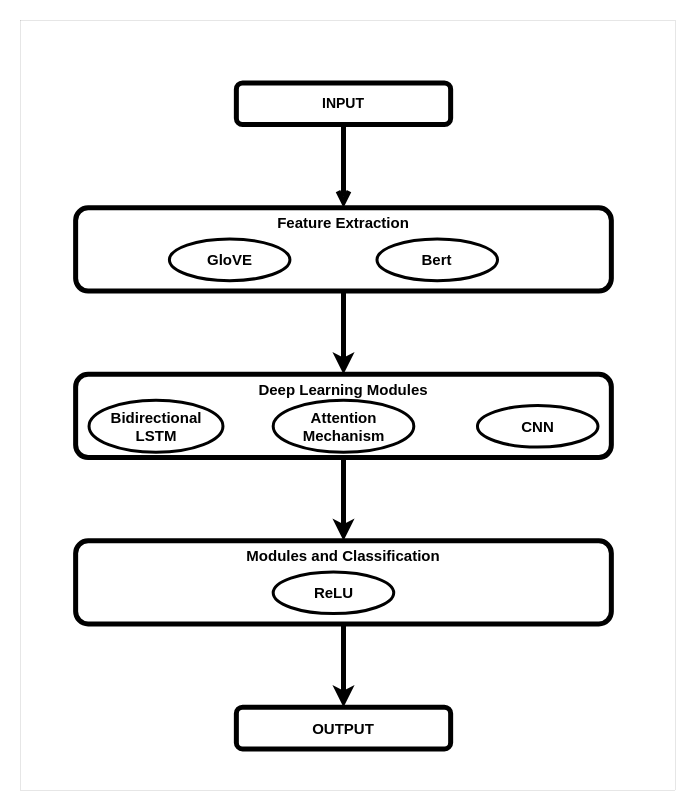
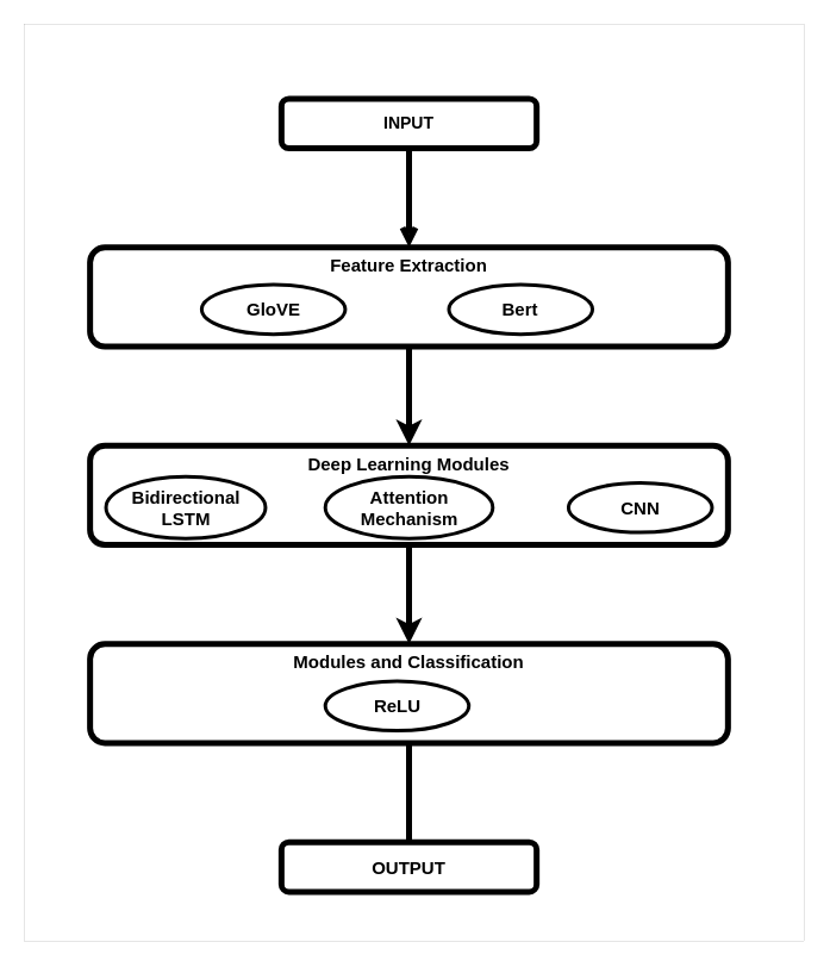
  <mxCell id="0" />
  <mxCell id="1" parent="0" />
  <mxCell id="2" value="" style="group" vertex="1" connectable="0" parent="1"><mxGeometry x="20" y="20" width="655" height="770" as="geometry" /></mxCell>
  <mxCell id="3" value="" style="rounded=0;whiteSpace=wrap;html=1;container=0;strokeWidth=0;" vertex="1" parent="2"><mxGeometry width="655" height="770" as="geometry" /></mxCell>
  <mxCell id="4" style="edgeStyle=orthogonalEdgeStyle;rounded=0;orthogonalLoop=1;jettySize=auto;html=1;exitX=0.5;exitY=1;exitDx=0;exitDy=0;strokeWidth=5;" edge="1" parent="2" source="5" target="9"><mxGeometry relative="1" as="geometry" /></mxCell>
  <mxCell id="5" value="&lt;font&gt;&lt;span&gt;Feature Extraction&lt;/span&gt;&lt;/font&gt;" style="rounded=1;whiteSpace=wrap;html=1;strokeWidth=5;verticalAlign=top;fontSize=15;fontStyle=1;container=0;" vertex="1" parent="2"><mxGeometry x="55.143" y="187.297" width="535.714" height="83.243" as="geometry" /></mxCell>
  <mxCell id="6" style="edgeStyle=orthogonalEdgeStyle;rounded=0;orthogonalLoop=1;jettySize=auto;html=1;exitX=0.5;exitY=1;exitDx=0;exitDy=0;entryX=0.5;entryY=0;entryDx=0;entryDy=0;strokeWidth=5;endArrow=open;" edge="1" parent="2" source="7" target="5"><mxGeometry relative="1" as="geometry" /></mxCell>
  <mxCell id="7" value="&lt;b&gt;&lt;font style=&quot;font-size: 14px;&quot;&gt;INPUT&lt;/font&gt;&lt;/b&gt;" style="rounded=1;whiteSpace=wrap;html=1;strokeWidth=5;container=0;" vertex="1" parent="2"><mxGeometry x="215.857" y="62.432" width="214.286" height="41.622" as="geometry" /></mxCell>
  <mxCell id="8" style="edgeStyle=orthogonalEdgeStyle;rounded=0;orthogonalLoop=1;jettySize=auto;html=1;exitX=0.5;exitY=1;exitDx=0;exitDy=0;entryX=0.5;entryY=0;entryDx=0;entryDy=0;strokeWidth=5;" edge="1" parent="2" source="9" target="11"><mxGeometry relative="1" as="geometry" /></mxCell>
  <mxCell id="9" value="Deep Learning Modules" style="rounded=1;whiteSpace=wrap;html=1;strokeWidth=5;verticalAlign=top;fontSize=15;fontStyle=1;container=0;" vertex="1" parent="2"><mxGeometry x="55.143" y="353.784" width="535.714" height="83.243" as="geometry" /></mxCell>
- <mxCell id="10" style="edgeStyle=orthogonalEdgeStyle;rounded=0;orthogonalLoop=1;jettySize=auto;html=1;exitX=0.5;exitY=1;exitDx=0;exitDy=0;entryX=0.5;entryY=0;entryDx=0;entryDy=0;strokeWidth=5;" edge="1" parent="2" source="11" target="12"><mxGeometry relative="1" as="geometry" /></mxCell>
+ <mxCell id="10" style="edgeStyle=orthogonalEdgeStyle;rounded=0;orthogonalLoop=1;jettySize=auto;html=1;exitX=0.5;exitY=1;exitDx=0;exitDy=0;entryX=0.5;entryY=0;entryDx=0;entryDy=0;strokeWidth=5;endArrow=none;" edge="1" parent="2" source="11" target="12"><mxGeometry relative="1" as="geometry" /></mxCell>
  <mxCell id="11" value="Modules and Classification" style="rounded=1;whiteSpace=wrap;html=1;strokeWidth=5;verticalAlign=top;fontSize=15;fontStyle=1;container=0;" vertex="1" parent="2"><mxGeometry x="55.143" y="520.27" width="535.714" height="83.243" as="geometry" /></mxCell>
  <mxCell id="12" value="&lt;b&gt;&lt;font style=&quot;font-size: 15px;&quot;&gt;OUTPUT&lt;/font&gt;&lt;/b&gt;" style="rounded=1;whiteSpace=wrap;html=1;strokeWidth=5;container=0;" vertex="1" parent="2"><mxGeometry x="215.857" y="686.757" width="214.286" height="41.622" as="geometry" /></mxCell>
  <mxCell id="13" value="&lt;b&gt;&lt;font style=&quot;font-size: 15px;&quot;&gt;GloVE&lt;/font&gt;&lt;/b&gt;" style="ellipse;whiteSpace=wrap;html=1;strokeWidth=3;container=0;" vertex="1" parent="2"><mxGeometry x="148.893" y="218.514" width="120.536" height="41.622" as="geometry" /></mxCell>
  <mxCell id="14" value="&lt;b&gt;&lt;font style=&quot;font-size: 15px;&quot;&gt;Bert&lt;/font&gt;&lt;/b&gt;" style="ellipse;whiteSpace=wrap;html=1;strokeWidth=3;container=0;" vertex="1" parent="2"><mxGeometry x="356.482" y="218.514" width="120.536" height="41.622" as="geometry" /></mxCell>
  <mxCell id="15" value="&lt;b&gt;&lt;font style=&quot;font-size: 15px;&quot;&gt;Bidirectional LSTM&lt;/font&gt;&lt;/b&gt;" style="ellipse;whiteSpace=wrap;html=1;strokeWidth=3;container=0;" vertex="1" parent="2"><mxGeometry x="68.536" y="379.797" width="133.929" height="52.027" as="geometry" /></mxCell>
  <mxCell id="16" value="&lt;b&gt;&lt;font style=&quot;font-size: 15px;&quot;&gt;Attention Mechanism&lt;/font&gt;&lt;/b&gt;" style="ellipse;whiteSpace=wrap;html=1;strokeWidth=3;container=0;" vertex="1" parent="2"><mxGeometry x="252.688" y="379.797" width="140.625" height="52.027" as="geometry" /></mxCell>
  <mxCell id="17" value="&lt;b&gt;&lt;font style=&quot;font-size: 15px;&quot;&gt;CNN&lt;/font&gt;&lt;/b&gt;" style="ellipse;whiteSpace=wrap;html=1;strokeWidth=3;container=0;" vertex="1" parent="2"><mxGeometry x="456.929" y="385.0" width="120.536" height="41.622" as="geometry" /></mxCell>
  <mxCell id="18" value="&lt;b&gt;&lt;font style=&quot;font-size: 15px;&quot;&gt;ReLU&lt;/font&gt;&lt;/b&gt;" style="ellipse;whiteSpace=wrap;html=1;strokeWidth=3;container=0;" vertex="1" parent="2"><mxGeometry x="252.688" y="551.486" width="120.536" height="41.622" as="geometry" /></mxCell>
